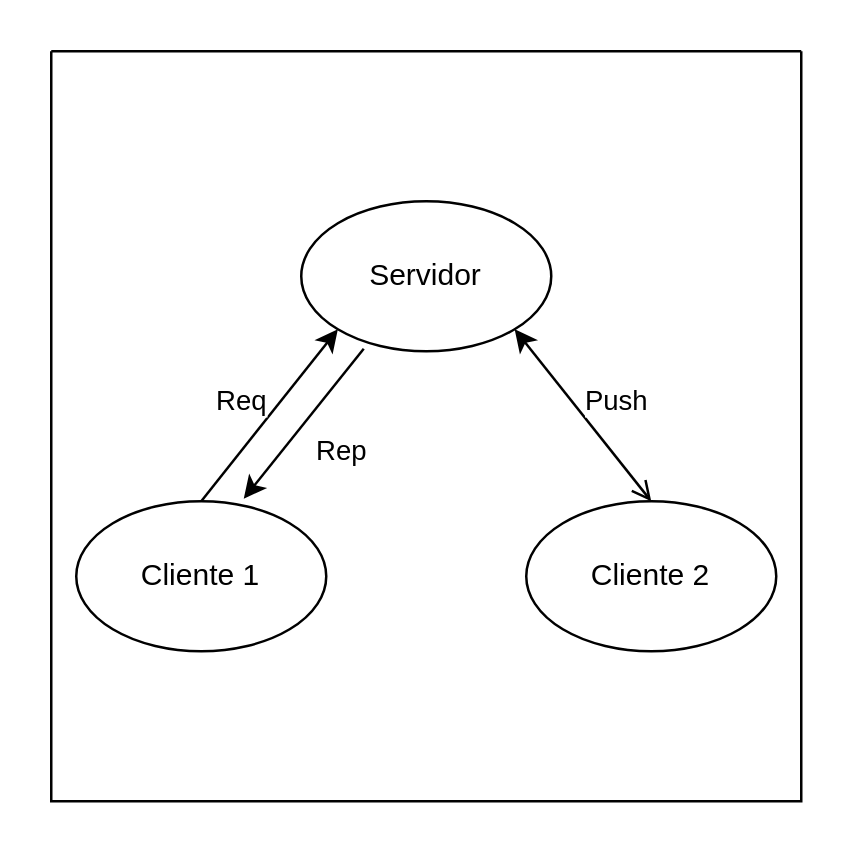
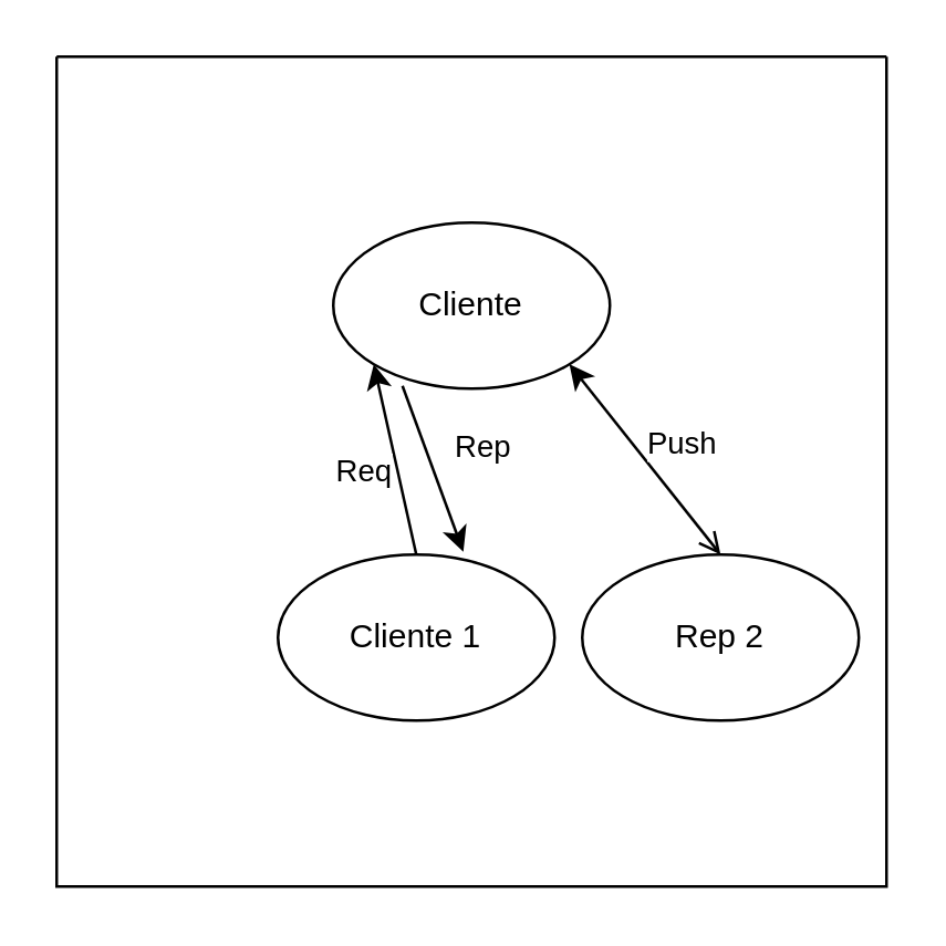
  <mxCell id="0" />
  <mxCell id="1" parent="0" />
  <mxCell id="2" value="" style="swimlane;startSize=0;" vertex="1" parent="1"><mxGeometry x="20" y="20" width="300" height="300" as="geometry" /></mxCell>
- <mxCell id="3" value="Servidor" style="ellipse;whiteSpace=wrap;html=1;" vertex="1" parent="2"><mxGeometry x="100" y="60" width="100" height="60" as="geometry" /></mxCell>
- <mxCell id="4" value="Cliente 1" style="ellipse;whiteSpace=wrap;html=1;" vertex="1" parent="2"><mxGeometry x="10" y="180" width="100" height="60" as="geometry" /></mxCell>
- <mxCell id="5" value="Cliente 2" style="ellipse;whiteSpace=wrap;html=1;" vertex="1" parent="2"><mxGeometry x="190" y="180" width="100" height="60" as="geometry" /></mxCell>
+ <mxCell id="3" value="Cliente" style="ellipse;whiteSpace=wrap;html=1;" vertex="1" parent="2"><mxGeometry x="100" y="60" width="100" height="60" as="geometry" /></mxCell>
+ <mxCell id="4" value="Cliente 1" style="ellipse;whiteSpace=wrap;html=1;" vertex="1" parent="2"><mxGeometry x="80" y="180" width="100" height="60" as="geometry" /></mxCell>
+ <mxCell id="5" value="Rep 2" style="ellipse;whiteSpace=wrap;html=1;" vertex="1" parent="2"><mxGeometry x="190" y="180" width="100" height="60" as="geometry" /></mxCell>
  <mxCell id="6" value="Req" style="endArrow=classic;html=1;rounded=0;entryX=0;entryY=1;entryDx=0;entryDy=0;exitX=0.5;exitY=0;exitDx=0;exitDy=0;" edge="1" parent="2" source="4" target="3"><mxGeometry x="-0.06" y="12" width="50" height="50" relative="1" as="geometry"><mxPoint x="160" y="330" as="sourcePoint" /><mxPoint x="210" y="280" as="targetPoint" /><mxPoint as="offset" /></mxGeometry></mxCell>
  <mxCell id="7" value="Rep" style="endArrow=classic;html=1;rounded=0;exitX=0.25;exitY=0.983;exitDx=0;exitDy=0;exitPerimeter=0;entryX=0.67;entryY=-0.017;entryDx=0;entryDy=0;entryPerimeter=0;" edge="1" parent="2" source="3" target="4"><mxGeometry x="-0.02" y="19" width="50" height="50" relative="1" as="geometry"><mxPoint x="140" y="310" as="sourcePoint" /><mxPoint x="190" y="260" as="targetPoint" /><mxPoint y="-1" as="offset" /></mxGeometry></mxCell>
  <mxCell id="8" value="Push" style="rounded=0;orthogonalLoop=1;jettySize=auto;html=1;exitX=1;exitY=1;exitDx=0;exitDy=0;entryX=0.5;entryY=0;entryDx=0;entryDy=0;startArrow=classic;startFill=1;endArrow=open;" edge="1" parent="2" source="3" target="5"><mxGeometry x="0.089" y="14" relative="1" as="geometry"><mxPoint as="offset" /></mxGeometry></mxCell>
